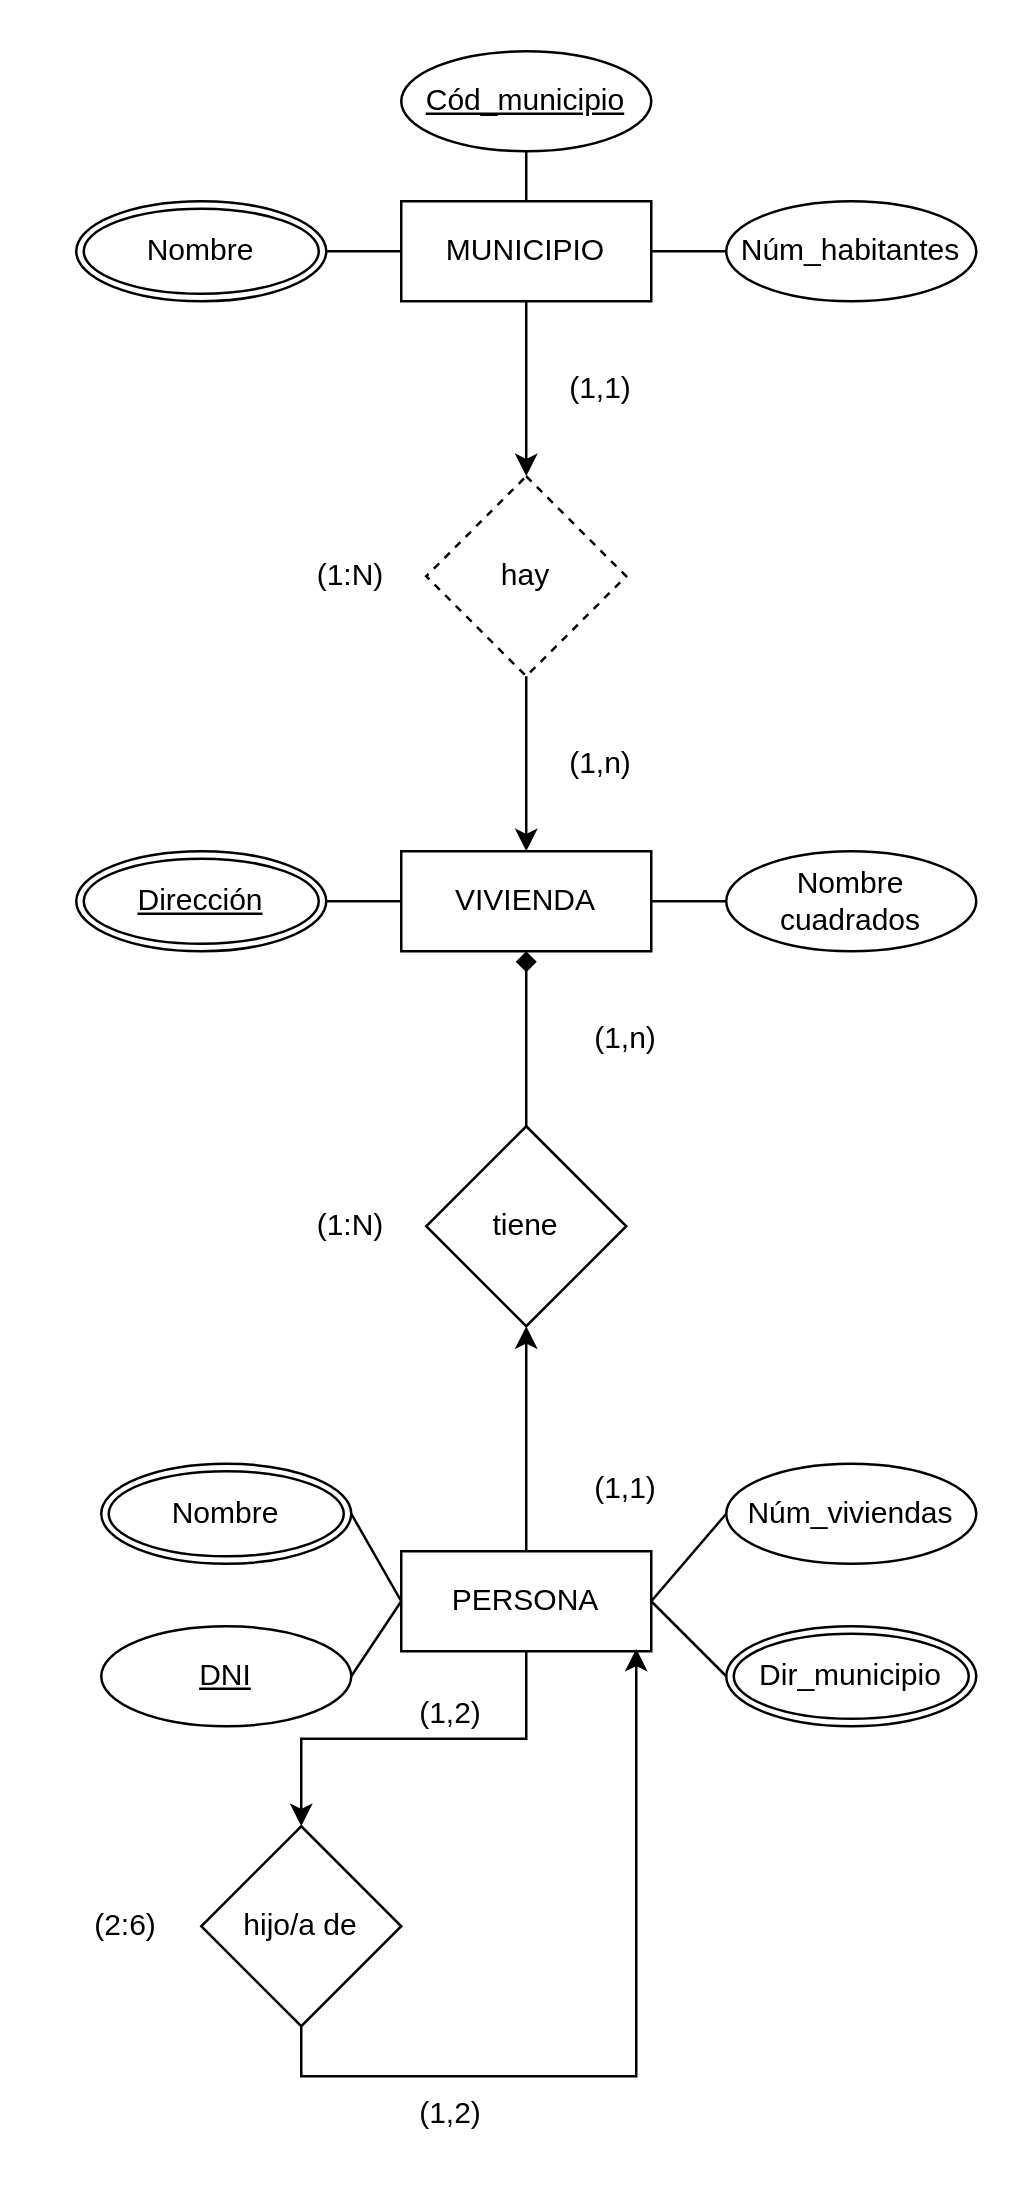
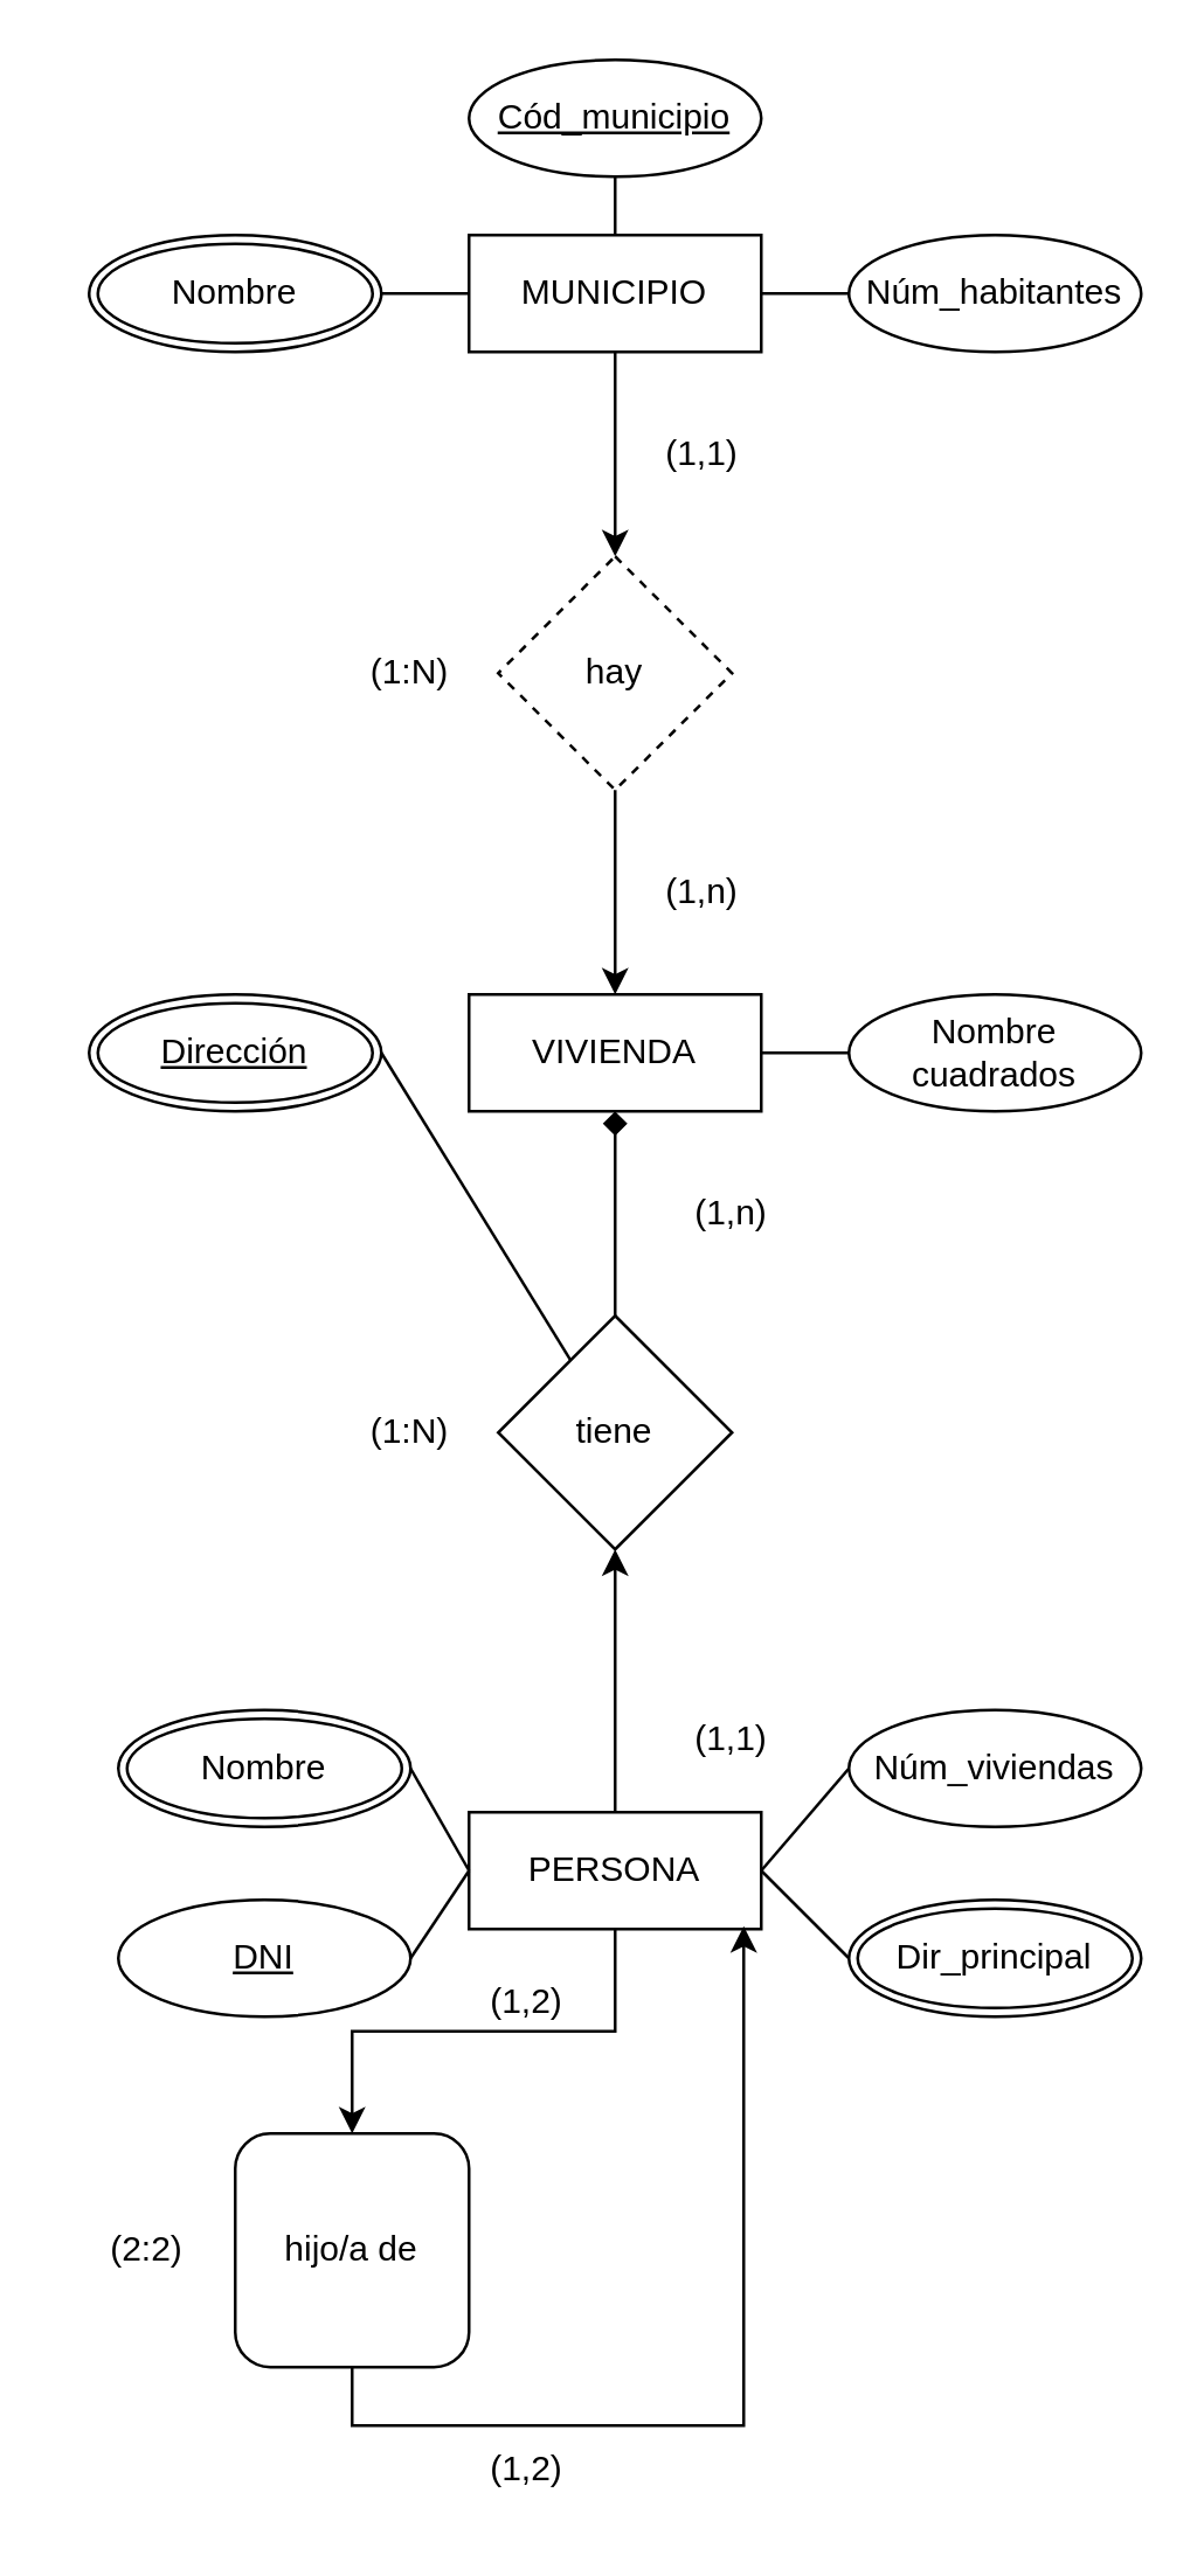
  <mxCell id="0" />
  <mxCell id="1" parent="0" />
  <mxCell id="2" style="edgeStyle=orthogonalEdgeStyle;rounded=0;orthogonalLoop=1;jettySize=auto;html=1;exitX=0.5;exitY=0;exitDx=0;exitDy=0;entryX=0.5;entryY=1;entryDx=0;entryDy=0;" edge="1" parent="1" source="4" target="11"><mxGeometry relative="1" as="geometry" /></mxCell>
  <mxCell id="3" value="" style="edgeStyle=orthogonalEdgeStyle;rounded=0;orthogonalLoop=1;jettySize=auto;html=1;" edge="1" parent="1" source="4" target="36"><mxGeometry relative="1" as="geometry" /></mxCell>
  <mxCell id="4" value="PERSONA" style="whiteSpace=wrap;html=1;align=center;" vertex="1" parent="1"><mxGeometry x="160" y="620" width="100" height="40" as="geometry" /></mxCell>
  <mxCell id="5" value="VIVIENDA" style="whiteSpace=wrap;html=1;align=center;" vertex="1" parent="1"><mxGeometry x="160" y="340" width="100" height="40" as="geometry" /></mxCell>
  <mxCell id="6" value="" style="edgeStyle=orthogonalEdgeStyle;rounded=0;orthogonalLoop=1;jettySize=auto;html=1;" edge="1" parent="1" source="7" target="9"><mxGeometry relative="1" as="geometry" /></mxCell>
  <mxCell id="7" value="MUNICIPIO" style="whiteSpace=wrap;html=1;align=center;" vertex="1" parent="1"><mxGeometry x="160" y="80" width="100" height="40" as="geometry" /></mxCell>
  <mxCell id="8" value="" style="edgeStyle=orthogonalEdgeStyle;rounded=0;orthogonalLoop=1;jettySize=auto;html=1;" edge="1" parent="1" source="9" target="5"><mxGeometry relative="1" as="geometry" /></mxCell>
  <mxCell id="9" value="hay" style="rhombus;whiteSpace=wrap;html=1;dashed=1;" vertex="1" parent="1"><mxGeometry x="170" y="190" width="80" height="80" as="geometry" /></mxCell>
  <mxCell id="10" style="edgeStyle=orthogonalEdgeStyle;rounded=0;orthogonalLoop=1;jettySize=auto;html=1;exitX=0.5;exitY=0;exitDx=0;exitDy=0;entryX=0.5;entryY=1;entryDx=0;entryDy=0;endArrow=diamond;" edge="1" parent="1" source="11" target="5"><mxGeometry relative="1" as="geometry" /></mxCell>
  <mxCell id="11" value="tiene" style="rhombus;whiteSpace=wrap;html=1;" vertex="1" parent="1"><mxGeometry x="170" y="450" width="80" height="80" as="geometry" /></mxCell>
  <mxCell id="12" value="(1,n)" style="text;html=1;strokeColor=none;fillColor=none;align=center;verticalAlign=middle;whiteSpace=wrap;rounded=0;" vertex="1" parent="1"><mxGeometry x="220" y="400" width="60" height="30" as="geometry" /></mxCell>
  <mxCell id="13" value="(1,1)" style="text;html=1;strokeColor=none;fillColor=none;align=center;verticalAlign=middle;whiteSpace=wrap;rounded=0;" vertex="1" parent="1"><mxGeometry x="220" y="580" width="60" height="30" as="geometry" /></mxCell>
  <mxCell id="14" value="(1:N)" style="text;html=1;strokeColor=none;fillColor=none;align=center;verticalAlign=middle;whiteSpace=wrap;rounded=0;" vertex="1" parent="1"><mxGeometry x="110" y="475" width="60" height="30" as="geometry" /></mxCell>
  <mxCell id="15" value="(1,n)" style="text;html=1;strokeColor=none;fillColor=none;align=center;verticalAlign=middle;whiteSpace=wrap;rounded=0;" vertex="1" parent="1"><mxGeometry x="210" y="290" width="60" height="30" as="geometry" /></mxCell>
  <mxCell id="16" value="(1,1)" style="text;html=1;strokeColor=none;fillColor=none;align=center;verticalAlign=middle;whiteSpace=wrap;rounded=0;" vertex="1" parent="1"><mxGeometry x="210" y="140" width="60" height="30" as="geometry" /></mxCell>
  <mxCell id="17" value="(1:N)" style="text;html=1;strokeColor=none;fillColor=none;align=center;verticalAlign=middle;whiteSpace=wrap;rounded=0;" vertex="1" parent="1"><mxGeometry x="110" y="215" width="60" height="30" as="geometry" /></mxCell>
  <mxCell id="18" value="Nombre cuadrados" style="ellipse;whiteSpace=wrap;html=1;align=center;" vertex="1" parent="1"><mxGeometry x="290" y="340" width="100" height="40" as="geometry" /></mxCell>
  <mxCell id="19" value="Dirección" style="ellipse;shape=doubleEllipse;margin=3;whiteSpace=wrap;html=1;align=center;fontStyle=4" vertex="1" parent="1"><mxGeometry x="30" y="340" width="100" height="40" as="geometry" /></mxCell>
  <mxCell id="20" value="Cód_municipio" style="ellipse;whiteSpace=wrap;html=1;align=center;fontStyle=4;" vertex="1" parent="1"><mxGeometry x="160" y="20" width="100" height="40" as="geometry" /></mxCell>
  <mxCell id="21" value="Núm_habitantes" style="ellipse;whiteSpace=wrap;html=1;align=center;" vertex="1" parent="1"><mxGeometry x="290" y="80" width="100" height="40" as="geometry" /></mxCell>
  <mxCell id="22" value="Nombre" style="ellipse;shape=doubleEllipse;margin=3;whiteSpace=wrap;html=1;align=center;fontStyle=0" vertex="1" parent="1"><mxGeometry x="30" y="80" width="100" height="40" as="geometry" /></mxCell>
- <mxCell id="23" value="" style="endArrow=none;html=1;rounded=0;exitX=1;exitY=0.5;exitDx=0;exitDy=0;entryX=0;entryY=0.5;entryDx=0;entryDy=0;" edge="1" parent="1" source="19" target="5"><mxGeometry width="50" height="50" relative="1" as="geometry"><mxPoint x="130" y="310" as="sourcePoint" /><mxPoint x="180" y="260" as="targetPoint" /></mxGeometry></mxCell>
+ <mxCell id="23" value="" style="endArrow=none;html=1;rounded=0;exitX=1;exitY=0.5;exitDx=0;exitDy=0;" edge="1" parent="1" source="19" target="11"><mxGeometry width="50" height="50" relative="1" as="geometry"><mxPoint x="130" y="310" as="sourcePoint" /><mxPoint x="180" y="260" as="targetPoint" /></mxGeometry></mxCell>
  <mxCell id="24" value="" style="endArrow=none;html=1;rounded=0;exitX=1;exitY=0.5;exitDx=0;exitDy=0;entryX=0;entryY=0.5;entryDx=0;entryDy=0;" edge="1" parent="1" source="5" target="18"><mxGeometry width="50" height="50" relative="1" as="geometry"><mxPoint x="140" y="370" as="sourcePoint" /><mxPoint x="170" y="370" as="targetPoint" /></mxGeometry></mxCell>
  <mxCell id="25" value="" style="endArrow=none;html=1;rounded=0;exitX=1;exitY=0.5;exitDx=0;exitDy=0;entryX=0;entryY=0.5;entryDx=0;entryDy=0;" edge="1" parent="1" source="22" target="7"><mxGeometry width="50" height="50" relative="1" as="geometry"><mxPoint x="150" y="380" as="sourcePoint" /><mxPoint x="180" y="380" as="targetPoint" /></mxGeometry></mxCell>
  <mxCell id="26" value="" style="endArrow=none;html=1;rounded=0;exitX=1;exitY=0.5;exitDx=0;exitDy=0;entryX=0;entryY=0.5;entryDx=0;entryDy=0;" edge="1" parent="1" source="7" target="21"><mxGeometry width="50" height="50" relative="1" as="geometry"><mxPoint x="160" y="390" as="sourcePoint" /><mxPoint x="190" y="390" as="targetPoint" /></mxGeometry></mxCell>
  <mxCell id="27" value="" style="endArrow=none;html=1;rounded=0;entryX=0.5;entryY=1;entryDx=0;entryDy=0;" edge="1" parent="1" target="20"><mxGeometry width="50" height="50" relative="1" as="geometry"><mxPoint x="210" y="80" as="sourcePoint" /><mxPoint x="200" y="400" as="targetPoint" /></mxGeometry></mxCell>
  <mxCell id="28" value="Nombre" style="ellipse;shape=doubleEllipse;margin=3;whiteSpace=wrap;html=1;align=center;" vertex="1" parent="1"><mxGeometry x="40" y="585" width="100" height="40" as="geometry" /></mxCell>
  <mxCell id="29" value="DNI" style="ellipse;whiteSpace=wrap;html=1;align=center;fontStyle=4;" vertex="1" parent="1"><mxGeometry x="40" y="650" width="100" height="40" as="geometry" /></mxCell>
- <mxCell id="30" value="Dir_municipio" style="ellipse;shape=doubleEllipse;margin=3;whiteSpace=wrap;html=1;align=center;" vertex="1" parent="1"><mxGeometry x="290" y="650" width="100" height="40" as="geometry" /></mxCell>
+ <mxCell id="30" value="Dir_principal" style="ellipse;shape=doubleEllipse;margin=3;whiteSpace=wrap;html=1;align=center;" vertex="1" parent="1"><mxGeometry x="290" y="650" width="100" height="40" as="geometry" /></mxCell>
  <mxCell id="31" value="Núm_viviendas" style="ellipse;whiteSpace=wrap;html=1;align=center;" vertex="1" parent="1"><mxGeometry x="290" y="585" width="100" height="40" as="geometry" /></mxCell>
  <mxCell id="32" value="" style="endArrow=none;html=1;rounded=0;exitX=1;exitY=0.5;exitDx=0;exitDy=0;entryX=0;entryY=0.5;entryDx=0;entryDy=0;" edge="1" parent="1" source="4" target="30"><mxGeometry width="50" height="50" relative="1" as="geometry"><mxPoint x="180" y="410" as="sourcePoint" /><mxPoint x="210" y="410" as="targetPoint" /></mxGeometry></mxCell>
  <mxCell id="33" value="" style="endArrow=none;html=1;rounded=0;exitX=0;exitY=0.5;exitDx=0;exitDy=0;entryX=1;entryY=0.5;entryDx=0;entryDy=0;" edge="1" parent="1" source="31" target="4"><mxGeometry width="50" height="50" relative="1" as="geometry"><mxPoint x="190" y="420" as="sourcePoint" /><mxPoint x="220" y="420" as="targetPoint" /></mxGeometry></mxCell>
  <mxCell id="34" value="" style="endArrow=none;html=1;rounded=0;exitX=0;exitY=0.5;exitDx=0;exitDy=0;entryX=1;entryY=0.5;entryDx=0;entryDy=0;" edge="1" parent="1" source="4" target="29"><mxGeometry width="50" height="50" relative="1" as="geometry"><mxPoint x="200" y="430" as="sourcePoint" /><mxPoint x="230" y="430" as="targetPoint" /></mxGeometry></mxCell>
  <mxCell id="35" value="" style="endArrow=none;html=1;rounded=0;exitX=1;exitY=0.5;exitDx=0;exitDy=0;entryX=0;entryY=0.5;entryDx=0;entryDy=0;" edge="1" parent="1" source="28" target="4"><mxGeometry width="50" height="50" relative="1" as="geometry"><mxPoint x="210" y="440" as="sourcePoint" /><mxPoint x="240" y="440" as="targetPoint" /></mxGeometry></mxCell>
- <mxCell id="36" value="hijo/a de" style="rhombus;whiteSpace=wrap;html=1;" vertex="1" parent="1"><mxGeometry x="80" y="730" width="80" height="80" as="geometry" /></mxCell>
+ <mxCell id="36" value="hijo/a de" style="whiteSpace=wrap;html=1;rounded=1;" vertex="1" parent="1"><mxGeometry x="80" y="730" width="80" height="80" as="geometry" /></mxCell>
  <mxCell id="37" style="edgeStyle=orthogonalEdgeStyle;rounded=0;orthogonalLoop=1;jettySize=auto;html=1;exitX=0.5;exitY=1;exitDx=0;exitDy=0;entryX=0.94;entryY=0.975;entryDx=0;entryDy=0;entryPerimeter=0;" edge="1" parent="1" source="36" target="4"><mxGeometry relative="1" as="geometry" /></mxCell>
  <mxCell id="38" value="(1,2)" style="text;html=1;strokeColor=none;fillColor=none;align=center;verticalAlign=middle;whiteSpace=wrap;rounded=0;" vertex="1" parent="1"><mxGeometry x="150" y="670" width="60" height="30" as="geometry" /></mxCell>
  <mxCell id="39" value="(1,2)" style="text;html=1;strokeColor=none;fillColor=none;align=center;verticalAlign=middle;whiteSpace=wrap;rounded=0;" vertex="1" parent="1"><mxGeometry x="150" y="830" width="60" height="30" as="geometry" /></mxCell>
- <mxCell id="40" value="(2:6)" style="text;html=1;strokeColor=none;fillColor=none;align=center;verticalAlign=middle;whiteSpace=wrap;rounded=0;" vertex="1" parent="1"><mxGeometry x="20" y="755" width="60" height="30" as="geometry" /></mxCell>
+ <mxCell id="40" value="(2:2)" style="text;html=1;strokeColor=none;fillColor=none;align=center;verticalAlign=middle;whiteSpace=wrap;rounded=0;" vertex="1" parent="1"><mxGeometry x="20" y="755" width="60" height="30" as="geometry" /></mxCell>
